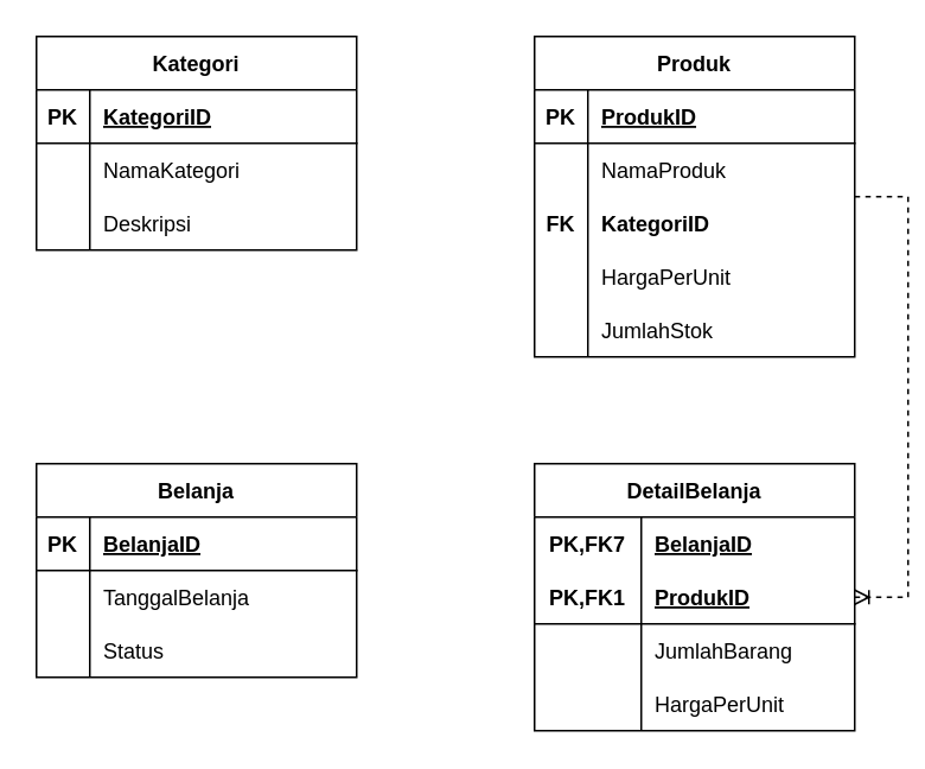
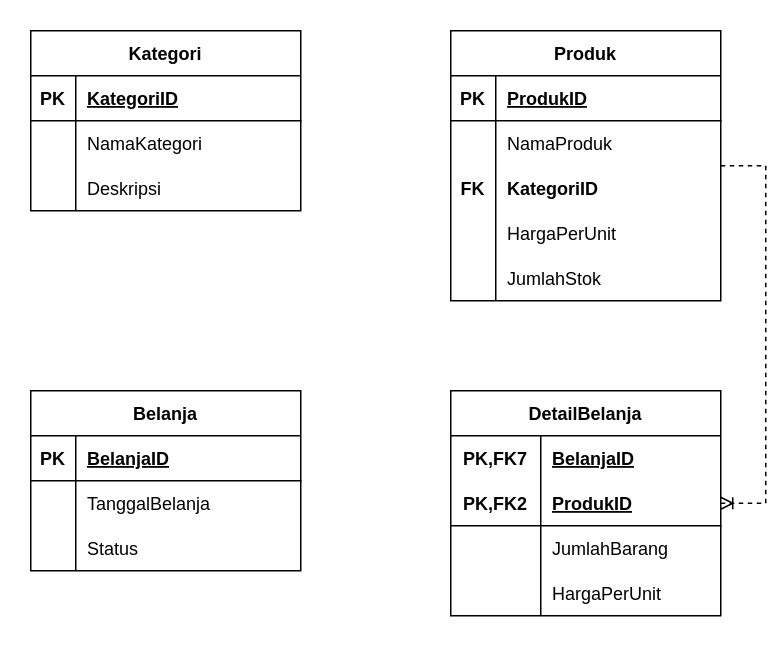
  <mxCell id="0" />
  <mxCell id="1" parent="0" />
  <mxCell id="2" value="Produk" style="shape=table;startSize=30;container=1;collapsible=1;childLayout=tableLayout;fixedRows=1;rowLines=0;fontStyle=1;align=center;resizeLast=1;" parent="1" vertex="1"><mxGeometry x="300" y="20" width="180" height="180" as="geometry"><mxRectangle x="350" y="170" width="80" height="30" as="alternateBounds" /></mxGeometry></mxCell>
  <mxCell id="3" value="" style="shape=tableRow;horizontal=0;startSize=0;swimlaneHead=0;swimlaneBody=0;fillColor=none;collapsible=0;dropTarget=0;points=[[0,0.5],[1,0.5]];portConstraint=eastwest;top=0;left=0;right=0;bottom=1;" parent="2" vertex="1"><mxGeometry y="30" width="180" height="30" as="geometry" /></mxCell>
  <mxCell id="4" value="PK" style="shape=partialRectangle;connectable=0;fillColor=none;top=0;left=0;bottom=0;right=0;fontStyle=1;overflow=hidden;" parent="3" vertex="1"><mxGeometry width="30" height="30" as="geometry"><mxRectangle width="30" height="30" as="alternateBounds" /></mxGeometry></mxCell>
  <mxCell id="5" value="ProdukID" style="shape=partialRectangle;connectable=0;fillColor=none;top=0;left=0;bottom=0;right=0;align=left;spacingLeft=6;fontStyle=5;overflow=hidden;" parent="3" vertex="1"><mxGeometry x="30" width="150" height="30" as="geometry"><mxRectangle width="150" height="30" as="alternateBounds" /></mxGeometry></mxCell>
  <mxCell id="6" value="" style="shape=tableRow;horizontal=0;startSize=0;swimlaneHead=0;swimlaneBody=0;fillColor=none;collapsible=0;dropTarget=0;points=[[0,0.5],[1,0.5]];portConstraint=eastwest;top=0;left=0;right=0;bottom=0;" parent="2" vertex="1"><mxGeometry y="60" width="180" height="30" as="geometry" /></mxCell>
  <mxCell id="7" value="" style="shape=partialRectangle;connectable=0;fillColor=none;top=0;left=0;bottom=0;right=0;editable=1;overflow=hidden;" parent="6" vertex="1"><mxGeometry width="30" height="30" as="geometry"><mxRectangle width="30" height="30" as="alternateBounds" /></mxGeometry></mxCell>
  <mxCell id="8" value="NamaProduk" style="shape=partialRectangle;connectable=0;fillColor=none;top=0;left=0;bottom=0;right=0;align=left;spacingLeft=6;overflow=hidden;" parent="6" vertex="1"><mxGeometry x="30" width="150" height="30" as="geometry"><mxRectangle width="150" height="30" as="alternateBounds" /></mxGeometry></mxCell>
  <mxCell id="9" value="" style="shape=tableRow;horizontal=0;startSize=0;swimlaneHead=0;swimlaneBody=0;fillColor=none;collapsible=0;dropTarget=0;points=[[0,0.5],[1,0.5]];portConstraint=eastwest;top=0;left=0;right=0;bottom=0;" parent="2" vertex="1"><mxGeometry y="90" width="180" height="30" as="geometry" /></mxCell>
  <mxCell id="10" value="FK" style="shape=partialRectangle;connectable=0;fillColor=none;top=0;left=0;bottom=0;right=0;editable=1;overflow=hidden;fontStyle=1" parent="9" vertex="1"><mxGeometry width="30" height="30" as="geometry"><mxRectangle width="30" height="30" as="alternateBounds" /></mxGeometry></mxCell>
  <mxCell id="11" value="KategoriID" style="shape=partialRectangle;connectable=0;fillColor=none;top=0;left=0;bottom=0;right=0;align=left;spacingLeft=6;overflow=hidden;fontStyle=1" parent="9" vertex="1"><mxGeometry x="30" width="150" height="30" as="geometry"><mxRectangle width="150" height="30" as="alternateBounds" /></mxGeometry></mxCell>
  <mxCell id="12" value="" style="shape=tableRow;horizontal=0;startSize=0;swimlaneHead=0;swimlaneBody=0;fillColor=none;collapsible=0;dropTarget=0;points=[[0,0.5],[1,0.5]];portConstraint=eastwest;top=0;left=0;right=0;bottom=0;" parent="2" vertex="1"><mxGeometry y="120" width="180" height="30" as="geometry" /></mxCell>
  <mxCell id="13" value="" style="shape=partialRectangle;connectable=0;fillColor=none;top=0;left=0;bottom=0;right=0;editable=1;overflow=hidden;" parent="12" vertex="1"><mxGeometry width="30" height="30" as="geometry"><mxRectangle width="30" height="30" as="alternateBounds" /></mxGeometry></mxCell>
  <mxCell id="14" value="HargaPerUnit" style="shape=partialRectangle;connectable=0;fillColor=none;top=0;left=0;bottom=0;right=0;align=left;spacingLeft=6;overflow=hidden;" parent="12" vertex="1"><mxGeometry x="30" width="150" height="30" as="geometry"><mxRectangle width="150" height="30" as="alternateBounds" /></mxGeometry></mxCell>
  <mxCell id="15" value="" style="shape=tableRow;horizontal=0;startSize=0;swimlaneHead=0;swimlaneBody=0;fillColor=none;collapsible=0;dropTarget=0;points=[[0,0.5],[1,0.5]];portConstraint=eastwest;top=0;left=0;right=0;bottom=0;" parent="2" vertex="1"><mxGeometry y="150" width="180" height="30" as="geometry" /></mxCell>
  <mxCell id="16" value="" style="shape=partialRectangle;connectable=0;fillColor=none;top=0;left=0;bottom=0;right=0;editable=1;overflow=hidden;" parent="15" vertex="1"><mxGeometry width="30" height="30" as="geometry"><mxRectangle width="30" height="30" as="alternateBounds" /></mxGeometry></mxCell>
  <mxCell id="17" value="JumlahStok" style="shape=partialRectangle;connectable=0;fillColor=none;top=0;left=0;bottom=0;right=0;align=left;spacingLeft=6;overflow=hidden;" parent="15" vertex="1"><mxGeometry x="30" width="150" height="30" as="geometry"><mxRectangle width="150" height="30" as="alternateBounds" /></mxGeometry></mxCell>
  <mxCell id="18" value="Kategori" style="shape=table;startSize=30;container=1;collapsible=1;childLayout=tableLayout;fixedRows=1;rowLines=0;fontStyle=1;align=center;resizeLast=1;" parent="1" vertex="1"><mxGeometry x="20" y="20" width="180" height="120" as="geometry"><mxRectangle x="350" y="170" width="80" height="30" as="alternateBounds" /></mxGeometry></mxCell>
  <mxCell id="19" value="" style="shape=tableRow;horizontal=0;startSize=0;swimlaneHead=0;swimlaneBody=0;fillColor=none;collapsible=0;dropTarget=0;points=[[0,0.5],[1,0.5]];portConstraint=eastwest;top=0;left=0;right=0;bottom=1;" parent="18" vertex="1"><mxGeometry y="30" width="180" height="30" as="geometry" /></mxCell>
  <mxCell id="20" value="PK" style="shape=partialRectangle;connectable=0;fillColor=none;top=0;left=0;bottom=0;right=0;fontStyle=1;overflow=hidden;" parent="19" vertex="1"><mxGeometry width="30" height="30" as="geometry"><mxRectangle width="30" height="30" as="alternateBounds" /></mxGeometry></mxCell>
  <mxCell id="21" value="KategoriID" style="shape=partialRectangle;connectable=0;fillColor=none;top=0;left=0;bottom=0;right=0;align=left;spacingLeft=6;fontStyle=5;overflow=hidden;" parent="19" vertex="1"><mxGeometry x="30" width="150" height="30" as="geometry"><mxRectangle width="150" height="30" as="alternateBounds" /></mxGeometry></mxCell>
  <mxCell id="22" value="" style="shape=tableRow;horizontal=0;startSize=0;swimlaneHead=0;swimlaneBody=0;fillColor=none;collapsible=0;dropTarget=0;points=[[0,0.5],[1,0.5]];portConstraint=eastwest;top=0;left=0;right=0;bottom=0;" parent="18" vertex="1"><mxGeometry y="60" width="180" height="30" as="geometry" /></mxCell>
  <mxCell id="23" value="" style="shape=partialRectangle;connectable=0;fillColor=none;top=0;left=0;bottom=0;right=0;editable=1;overflow=hidden;" parent="22" vertex="1"><mxGeometry width="30" height="30" as="geometry"><mxRectangle width="30" height="30" as="alternateBounds" /></mxGeometry></mxCell>
  <mxCell id="24" value="NamaKategori" style="shape=partialRectangle;connectable=0;fillColor=none;top=0;left=0;bottom=0;right=0;align=left;spacingLeft=6;overflow=hidden;" parent="22" vertex="1"><mxGeometry x="30" width="150" height="30" as="geometry"><mxRectangle width="150" height="30" as="alternateBounds" /></mxGeometry></mxCell>
  <mxCell id="25" value="" style="shape=tableRow;horizontal=0;startSize=0;swimlaneHead=0;swimlaneBody=0;fillColor=none;collapsible=0;dropTarget=0;points=[[0,0.5],[1,0.5]];portConstraint=eastwest;top=0;left=0;right=0;bottom=0;" parent="18" vertex="1"><mxGeometry y="90" width="180" height="30" as="geometry" /></mxCell>
  <mxCell id="26" value="" style="shape=partialRectangle;connectable=0;fillColor=none;top=0;left=0;bottom=0;right=0;editable=1;overflow=hidden;" parent="25" vertex="1"><mxGeometry width="30" height="30" as="geometry"><mxRectangle width="30" height="30" as="alternateBounds" /></mxGeometry></mxCell>
  <mxCell id="27" value="Deskripsi" style="shape=partialRectangle;connectable=0;fillColor=none;top=0;left=0;bottom=0;right=0;align=left;spacingLeft=6;overflow=hidden;" parent="25" vertex="1"><mxGeometry x="30" width="150" height="30" as="geometry"><mxRectangle width="150" height="30" as="alternateBounds" /></mxGeometry></mxCell>
  <mxCell id="28" value="Belanja" style="shape=table;startSize=30;container=1;collapsible=1;childLayout=tableLayout;fixedRows=1;rowLines=0;fontStyle=1;align=center;resizeLast=1;" parent="1" vertex="1"><mxGeometry x="20" y="260" width="180" height="120" as="geometry" /></mxCell>
  <mxCell id="29" value="" style="shape=tableRow;horizontal=0;startSize=0;swimlaneHead=0;swimlaneBody=0;fillColor=none;collapsible=0;dropTarget=0;points=[[0,0.5],[1,0.5]];portConstraint=eastwest;top=0;left=0;right=0;bottom=1;" parent="28" vertex="1"><mxGeometry y="30" width="180" height="30" as="geometry" /></mxCell>
  <mxCell id="30" value="PK" style="shape=partialRectangle;connectable=0;fillColor=none;top=0;left=0;bottom=0;right=0;fontStyle=1;overflow=hidden;" parent="29" vertex="1"><mxGeometry width="30" height="30" as="geometry"><mxRectangle width="30" height="30" as="alternateBounds" /></mxGeometry></mxCell>
  <mxCell id="31" value="BelanjaID" style="shape=partialRectangle;connectable=0;fillColor=none;top=0;left=0;bottom=0;right=0;align=left;spacingLeft=6;fontStyle=5;overflow=hidden;" parent="29" vertex="1"><mxGeometry x="30" width="150" height="30" as="geometry"><mxRectangle width="150" height="30" as="alternateBounds" /></mxGeometry></mxCell>
  <mxCell id="32" value="" style="shape=tableRow;horizontal=0;startSize=0;swimlaneHead=0;swimlaneBody=0;fillColor=none;collapsible=0;dropTarget=0;points=[[0,0.5],[1,0.5]];portConstraint=eastwest;top=0;left=0;right=0;bottom=0;" parent="28" vertex="1"><mxGeometry y="60" width="180" height="30" as="geometry" /></mxCell>
  <mxCell id="33" value="" style="shape=partialRectangle;connectable=0;fillColor=none;top=0;left=0;bottom=0;right=0;editable=1;overflow=hidden;" parent="32" vertex="1"><mxGeometry width="30" height="30" as="geometry"><mxRectangle width="30" height="30" as="alternateBounds" /></mxGeometry></mxCell>
  <mxCell id="34" value="TanggalBelanja" style="shape=partialRectangle;connectable=0;fillColor=none;top=0;left=0;bottom=0;right=0;align=left;spacingLeft=6;overflow=hidden;" parent="32" vertex="1"><mxGeometry x="30" width="150" height="30" as="geometry"><mxRectangle width="150" height="30" as="alternateBounds" /></mxGeometry></mxCell>
  <mxCell id="35" value="" style="shape=tableRow;horizontal=0;startSize=0;swimlaneHead=0;swimlaneBody=0;fillColor=none;collapsible=0;dropTarget=0;points=[[0,0.5],[1,0.5]];portConstraint=eastwest;top=0;left=0;right=0;bottom=0;" parent="28" vertex="1"><mxGeometry y="90" width="180" height="30" as="geometry" /></mxCell>
  <mxCell id="36" value="" style="shape=partialRectangle;connectable=0;fillColor=none;top=0;left=0;bottom=0;right=0;editable=1;overflow=hidden;" parent="35" vertex="1"><mxGeometry width="30" height="30" as="geometry"><mxRectangle width="30" height="30" as="alternateBounds" /></mxGeometry></mxCell>
  <mxCell id="37" value="Status" style="shape=partialRectangle;connectable=0;fillColor=none;top=0;left=0;bottom=0;right=0;align=left;spacingLeft=6;overflow=hidden;" parent="35" vertex="1"><mxGeometry x="30" width="150" height="30" as="geometry"><mxRectangle width="150" height="30" as="alternateBounds" /></mxGeometry></mxCell>
  <mxCell id="38" value="" style="edgeStyle=entityRelationEdgeStyle;fontSize=12;html=1;endArrow=ERoneToMany;rounded=0;dashed=1;" parent="1" source="2" target="39" edge="1"><mxGeometry width="100" height="100" relative="1" as="geometry"><mxPoint x="350" y="270" as="sourcePoint" /><mxPoint x="450" y="170" as="targetPoint" /></mxGeometry></mxCell>
  <mxCell id="39" value="DetailBelanja" style="shape=table;startSize=30;container=1;collapsible=1;childLayout=tableLayout;fixedRows=1;rowLines=0;fontStyle=1;align=center;resizeLast=1;" parent="1" vertex="1"><mxGeometry x="300" y="260" width="180" height="150" as="geometry" /></mxCell>
  <mxCell id="40" value="" style="shape=tableRow;horizontal=0;startSize=0;swimlaneHead=0;swimlaneBody=0;fillColor=none;collapsible=0;dropTarget=0;points=[[0,0.5],[1,0.5]];portConstraint=eastwest;top=0;left=0;right=0;bottom=0;" parent="39" vertex="1"><mxGeometry y="30" width="180" height="30" as="geometry" /></mxCell>
  <mxCell id="41" value="PK,FK7" style="shape=partialRectangle;connectable=0;fillColor=none;top=0;left=0;bottom=0;right=0;fontStyle=1;overflow=hidden;" parent="40" vertex="1"><mxGeometry width="60" height="30" as="geometry"><mxRectangle width="60" height="30" as="alternateBounds" /></mxGeometry></mxCell>
  <mxCell id="42" value="BelanjaID" style="shape=partialRectangle;connectable=0;fillColor=none;top=0;left=0;bottom=0;right=0;align=left;spacingLeft=6;fontStyle=5;overflow=hidden;" parent="40" vertex="1"><mxGeometry x="60" width="120" height="30" as="geometry"><mxRectangle width="120" height="30" as="alternateBounds" /></mxGeometry></mxCell>
  <mxCell id="43" value="" style="shape=tableRow;horizontal=0;startSize=0;swimlaneHead=0;swimlaneBody=0;fillColor=none;collapsible=0;dropTarget=0;points=[[0,0.5],[1,0.5]];portConstraint=eastwest;top=0;left=0;right=0;bottom=1;" parent="39" vertex="1"><mxGeometry y="60" width="180" height="30" as="geometry" /></mxCell>
- <mxCell id="44" value="PK,FK1" style="shape=partialRectangle;connectable=0;fillColor=none;top=0;left=0;bottom=0;right=0;fontStyle=1;overflow=hidden;" parent="43" vertex="1"><mxGeometry width="60" height="30" as="geometry"><mxRectangle width="60" height="30" as="alternateBounds" /></mxGeometry></mxCell>
+ <mxCell id="44" value="PK,FK2" style="shape=partialRectangle;connectable=0;fillColor=none;top=0;left=0;bottom=0;right=0;fontStyle=1;overflow=hidden;" parent="43" vertex="1"><mxGeometry width="60" height="30" as="geometry"><mxRectangle width="60" height="30" as="alternateBounds" /></mxGeometry></mxCell>
  <mxCell id="45" value="ProdukID" style="shape=partialRectangle;connectable=0;fillColor=none;top=0;left=0;bottom=0;right=0;align=left;spacingLeft=6;fontStyle=5;overflow=hidden;" parent="43" vertex="1"><mxGeometry x="60" width="120" height="30" as="geometry"><mxRectangle width="120" height="30" as="alternateBounds" /></mxGeometry></mxCell>
  <mxCell id="46" value="" style="shape=tableRow;horizontal=0;startSize=0;swimlaneHead=0;swimlaneBody=0;fillColor=none;collapsible=0;dropTarget=0;points=[[0,0.5],[1,0.5]];portConstraint=eastwest;top=0;left=0;right=0;bottom=0;" parent="39" vertex="1"><mxGeometry y="90" width="180" height="30" as="geometry" /></mxCell>
  <mxCell id="47" value="" style="shape=partialRectangle;connectable=0;fillColor=none;top=0;left=0;bottom=0;right=0;editable=1;overflow=hidden;" parent="46" vertex="1"><mxGeometry width="60" height="30" as="geometry"><mxRectangle width="60" height="30" as="alternateBounds" /></mxGeometry></mxCell>
  <mxCell id="48" value="JumlahBarang" style="shape=partialRectangle;connectable=0;fillColor=none;top=0;left=0;bottom=0;right=0;align=left;spacingLeft=6;overflow=hidden;" parent="46" vertex="1"><mxGeometry x="60" width="120" height="30" as="geometry"><mxRectangle width="120" height="30" as="alternateBounds" /></mxGeometry></mxCell>
  <mxCell id="49" value="" style="shape=tableRow;horizontal=0;startSize=0;swimlaneHead=0;swimlaneBody=0;fillColor=none;collapsible=0;dropTarget=0;points=[[0,0.5],[1,0.5]];portConstraint=eastwest;top=0;left=0;right=0;bottom=0;" parent="39" vertex="1"><mxGeometry y="120" width="180" height="30" as="geometry" /></mxCell>
  <mxCell id="50" value="" style="shape=partialRectangle;connectable=0;fillColor=none;top=0;left=0;bottom=0;right=0;editable=1;overflow=hidden;" parent="49" vertex="1"><mxGeometry width="60" height="30" as="geometry"><mxRectangle width="60" height="30" as="alternateBounds" /></mxGeometry></mxCell>
  <mxCell id="51" value="HargaPerUnit" style="shape=partialRectangle;connectable=0;fillColor=none;top=0;left=0;bottom=0;right=0;align=left;spacingLeft=6;overflow=hidden;" parent="49" vertex="1"><mxGeometry x="60" width="120" height="30" as="geometry"><mxRectangle width="120" height="30" as="alternateBounds" /></mxGeometry></mxCell>
